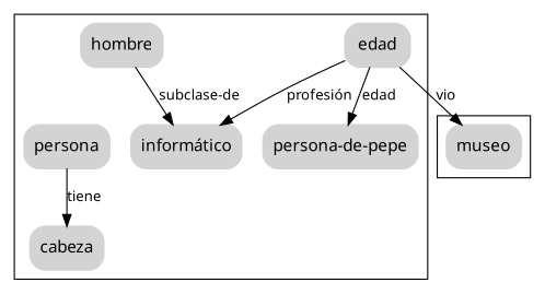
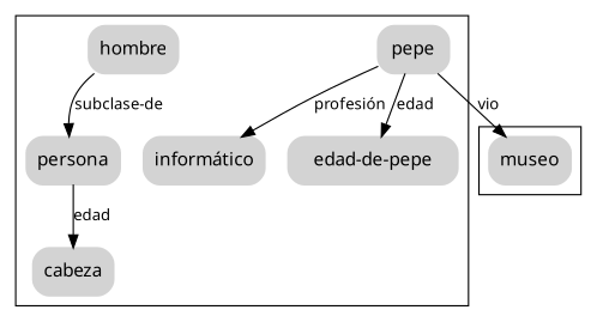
  digraph {
    node [color=lightgray fontname=Nimbus shape=box style="rounded,filled,bold"]
    edge [fontname=Nimbus fontsize=12 weight=2]
-   n1 [label=edad]
+   n1 [label=pepe]
    n2 [label="informático"]
-   n3 [label="persona-de-pepe"]
+   n3 [label="edad-de-pepe"]
    n4 [label=hombre]
    n5 [label=persona]
    n6 [label=cabeza]
    n7 [label=museo]
    subgraph cluster_1 {
      n1
      n2
      n3
      n4
      n5
      n6
    }
    subgraph cluster_2 {
      n7
    }
    n1 -> n2 [label="profesión"]
    n1 -> n3 [label=edad]
    n1 -> n7 [label=vio]
-   n4 -> n2 [label="subclase-de"]
-   n5 -> n6 [label=tiene]
+   n4 -> n5 [label="subclase-de"]
+   n5 -> n6 [label=edad]
  }
